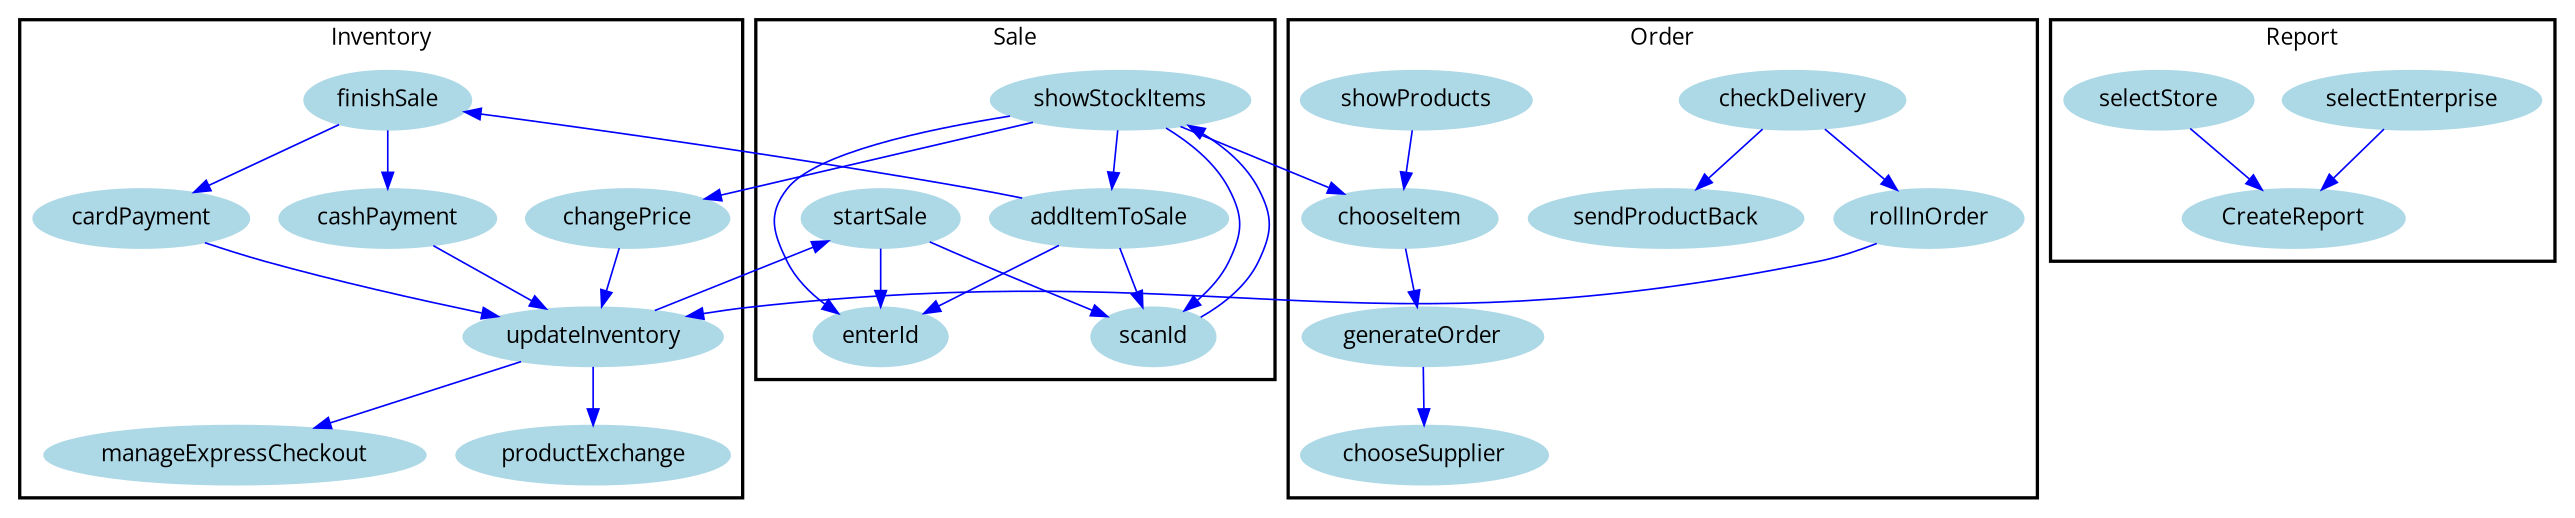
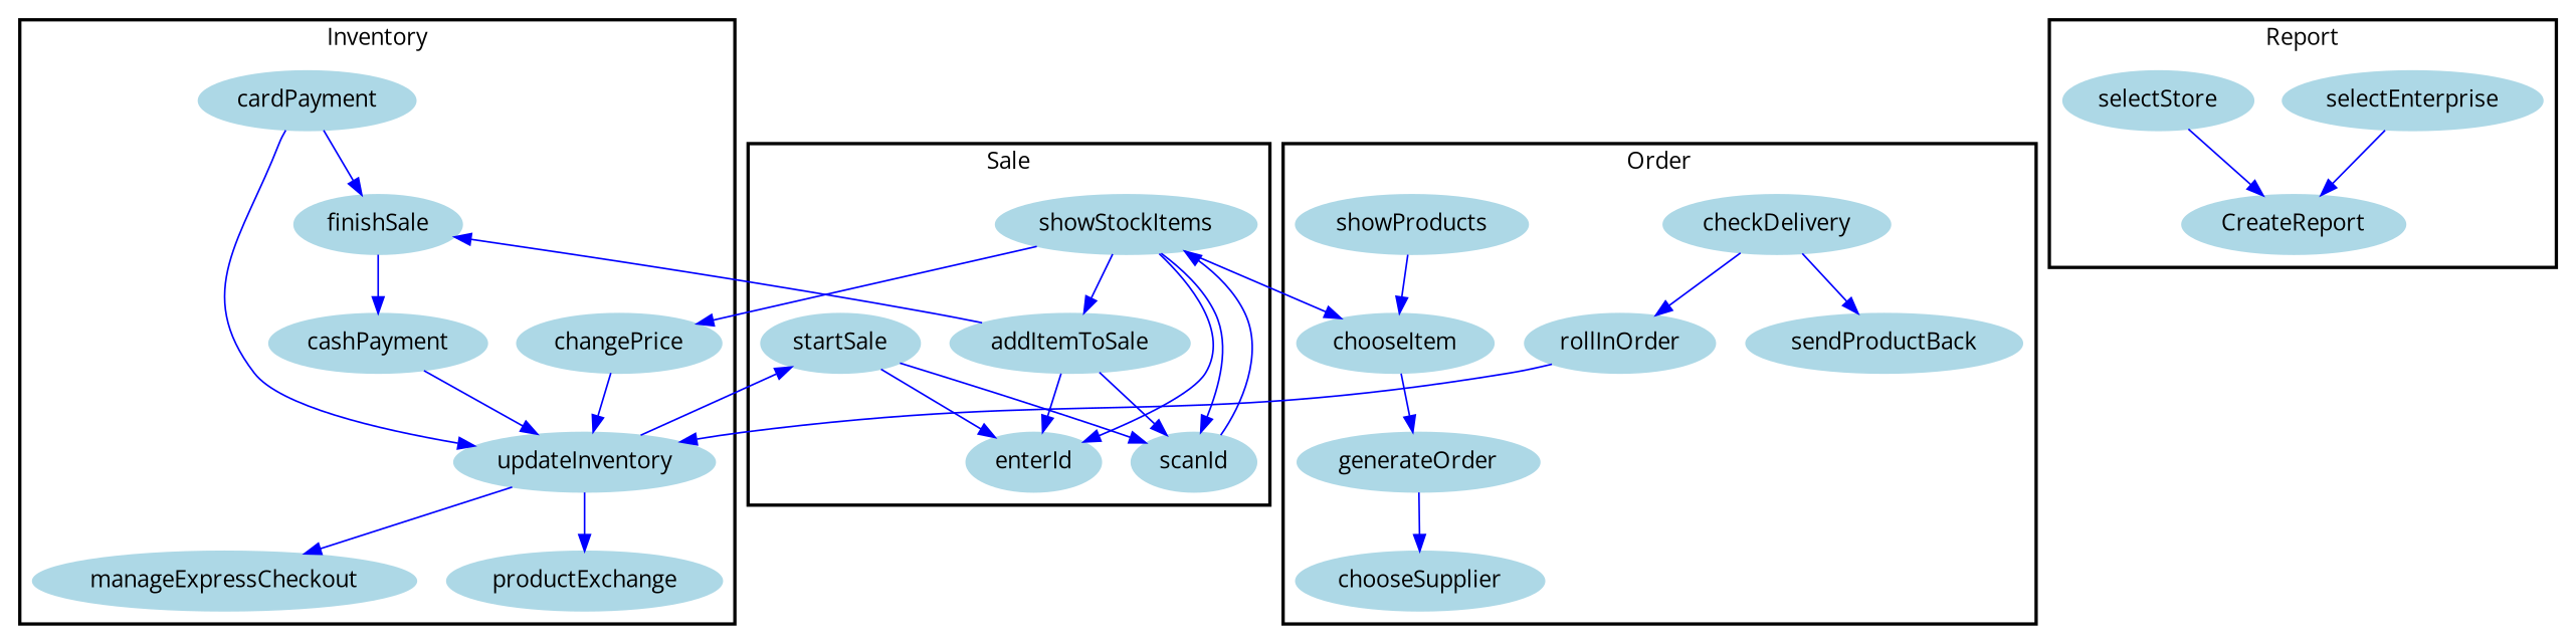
  digraph {
    fontname="Open Sans"
    node [color=lightblue fontcolor=black fontname="Open Sans" shape=ellipse style=filled]
    edge [color=blue font=6 fontname="Open Sans"]
    n1 [label=changePrice]
    n2 [label=manageExpressCheckout]
    n3 [label=productExchange]
    n4 [label=updateInventory]
    n5 [label=cardPayment]
    n6 [label=cashPayment]
    n7 [label=finishSale]
    n8 [label=selectEnterprise]
    n9 [label=selectStore]
    n10 [label=CreateReport]
    n11 [label=enterId]
    n12 [label=showStockItems]
    n13 [label=addItemToSale]
    n14 [label=startSale]
    n15 [label=scanId]
    n16 [label=showProducts]
    n17 [label=chooseItem]
    n18 [label=rollInOrder]
    n19 [label=sendProductBack]
    n20 [label=checkDelivery]
    n21 [label=chooseSupplier]
    n22 [label=generateOrder]
    subgraph cluster_1 {
      color=black
      label=Inventory
      style=bold
      n1
      n2
      n3
      n4
      n5
      n6
      n7
    }
    subgraph cluster_2 {
      color=black
      label=Report
      style=bold
      n8
      n9
      n10
    }
    subgraph cluster_3 {
      color=black
      label=Sale
      style=bold
      n11
      n12
      n13
      n14
      n15
    }
    subgraph cluster_4 {
      color=black
      label=Order
      style=bold
      n16
      n17
      n18
      n19
      n20
      n21
      n22
    }
    n1 -> n4
    n4 -> n2
    n4 -> n3
    n4 -> n14
    n5 -> n4
    n6 -> n4
-   n7 -> n5
+   n5 -> n7
    n7 -> n6
    n8 -> n10
    n9 -> n10
    n12 -> n1
    n12 -> n11
    n12 -> n13
    n12 -> n15
    n12 -> n17
    n13 -> n7
    n13 -> n11
    n13 -> n15
    n14 -> n11
    n14 -> n15
    n15 -> n12
    n16 -> n17
    n17 -> n22
    n18 -> n4
    n20 -> n18
    n20 -> n19
    n22 -> n21
  }
